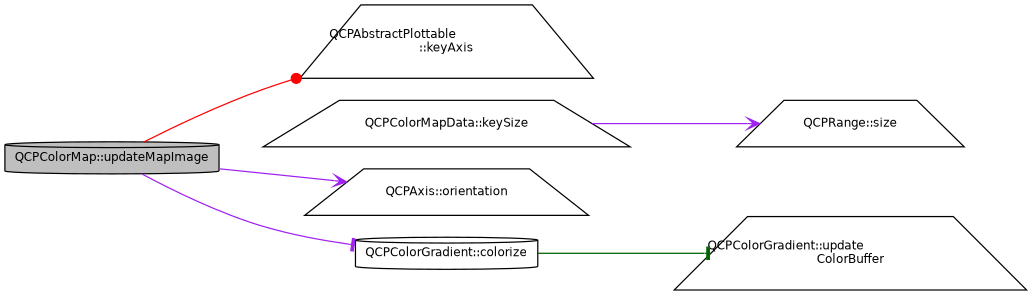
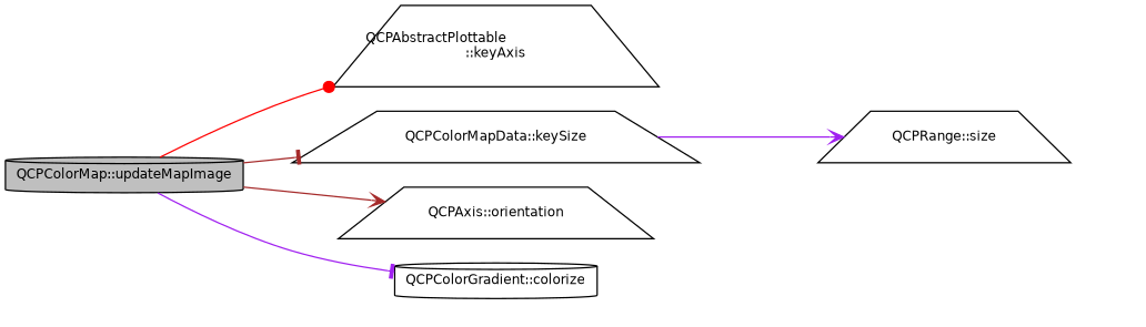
  digraph {
    rankdir=LR
    node [color=black fillcolor=white fontname=Helvetica fontsize=10 shape=trapezium style=filled]
    edge [arrowhead=tee color=brown fontname=Helvetica fontsize=10 labelfontname=Helvetica labelfontsize=10 style=solid]
    n1 [fillcolor=grey75 fontcolor=black height=0.2 label="QCPColorMap::updateMapImage" shape=cylinder width=0.4]
    n2 [height=0.2 label="QCPAbstractPlottable\l::keyAxis" width=0.4]
    n3 [height=0.2 label="QCPColorMapData::keySize" width=0.4]
    n4 [height=0.2 label="QCPAxis::orientation" width=0.4]
    n5 [height=0.2 label="QCPColorGradient::colorize" shape=cylinder width=0.4]
    n6 [height=0.2 label="QCPRange::size" width=0.4]
-   n7 [height=0.2 label="QCPColorGradient::update\lColorBuffer" width=0.4]
    n1 -> n2 [arrowhead=dot color=red]
-   n1 -> n4 [arrowhead=vee color=purple]
+   n1 -> n3
+   n1 -> n4 [arrowhead=vee]
    n1 -> n5 [color=purple]
    n3 -> n6 [arrowhead=vee color=purple]
-   n5 -> n7 [color=darkgreen]
  }
